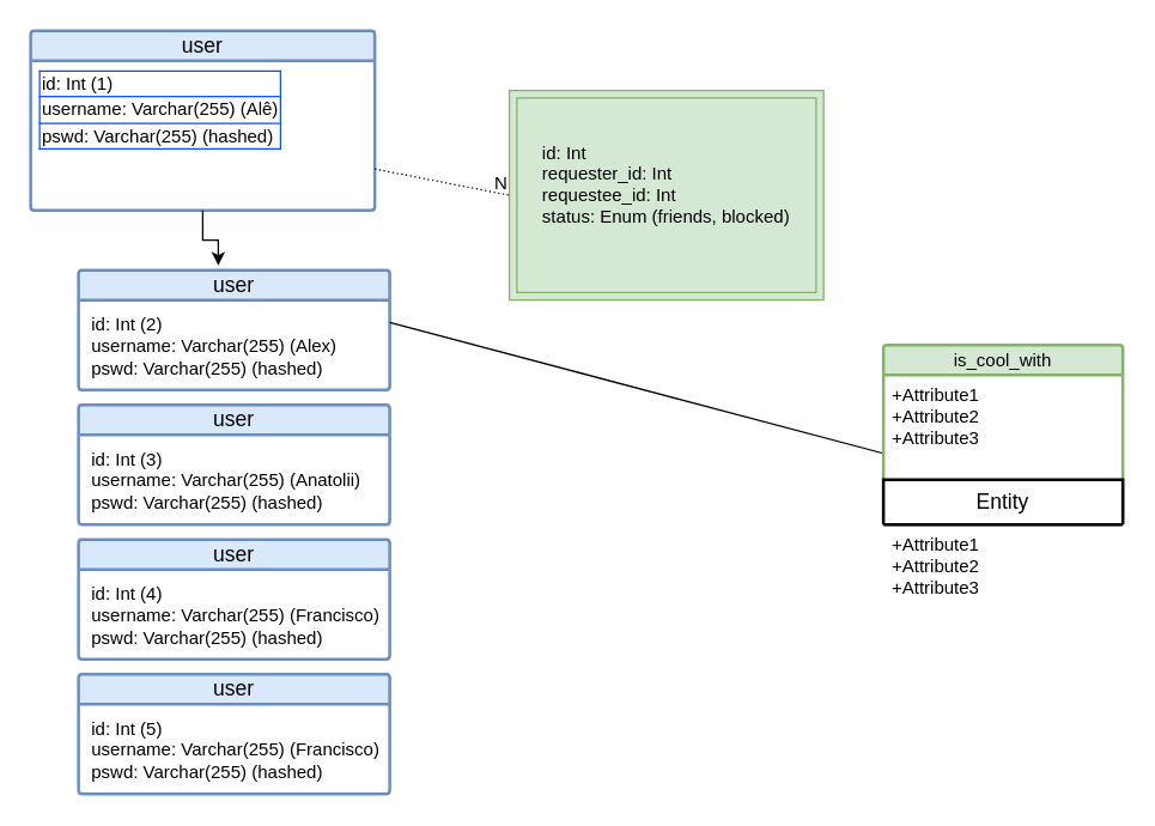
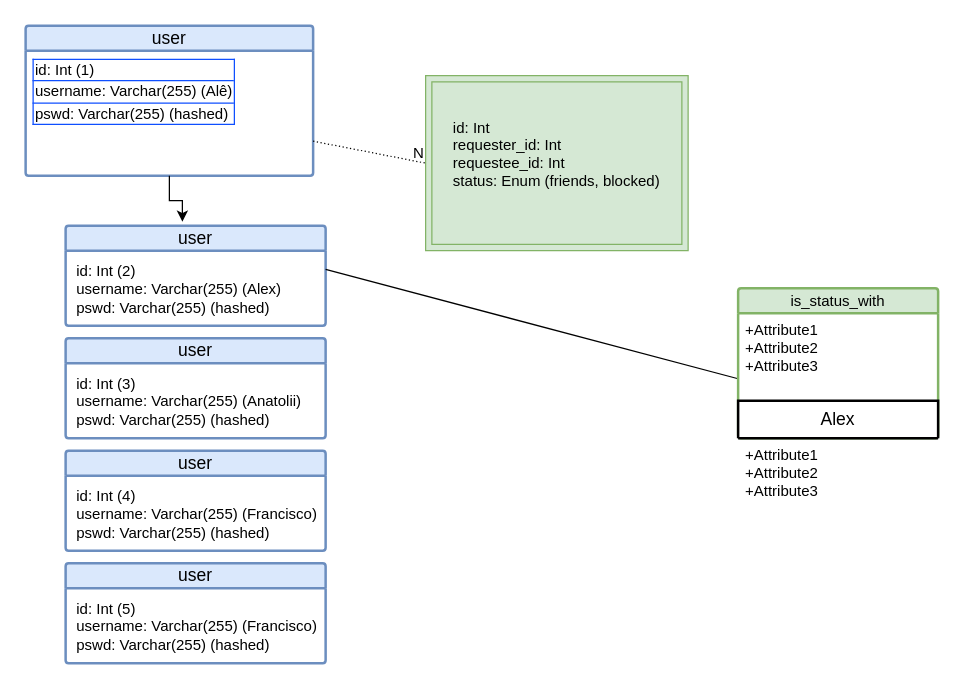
  <mxCell id="0" />
  <mxCell id="1" parent="0" />
  <mxCell id="2" value="user" style="swimlane;childLayout=stackLayout;horizontal=1;startSize=20;horizontalStack=0;rounded=1;fontSize=14;fontStyle=0;strokeWidth=2;resizeParent=0;resizeLast=1;shadow=0;dashed=0;align=center;arcSize=4;whiteSpace=wrap;html=1;fillColor=#dae8fc;strokeColor=#6c8ebf;" vertex="1" parent="1"><mxGeometry x="52" y="180" width="208" height="80" as="geometry"><mxRectangle x="150" y="285" width="80" height="50" as="alternateBounds" /></mxGeometry></mxCell>
  <mxCell id="3" value="&lt;table&gt;&lt;tbody&gt;&lt;tr&gt;&lt;td&gt;id: Int (2)&lt;br&gt;username: Varchar(255) (Alex)&lt;br&gt;pswd: Varchar(255) (hashed)&lt;br&gt;&lt;/td&gt;&lt;/tr&gt;&lt;/tbody&gt;&lt;/table&gt;" style="align=left;strokeColor=none;fillColor=none;spacingLeft=4;fontSize=12;verticalAlign=top;resizable=0;rotatable=0;part=1;html=1;" vertex="1" parent="2"><mxGeometry y="20" width="208" height="60" as="geometry" /></mxCell>
  <mxCell id="4" value="user" style="swimlane;childLayout=stackLayout;horizontal=1;startSize=20;horizontalStack=0;rounded=1;fontSize=14;fontStyle=0;strokeWidth=2;resizeParent=0;resizeLast=1;shadow=0;dashed=0;align=center;arcSize=4;whiteSpace=wrap;html=1;fillColor=#dae8fc;strokeColor=#6c8ebf;" vertex="1" parent="1"><mxGeometry x="52" y="270" width="208" height="80" as="geometry"><mxRectangle x="150" y="285" width="80" height="50" as="alternateBounds" /></mxGeometry></mxCell>
  <mxCell id="5" value="&lt;table&gt;&lt;tbody&gt;&lt;tr&gt;&lt;td&gt;id: Int (3)&lt;br&gt;username: Varchar(255) (Anatolii)&lt;br&gt;pswd: Varchar(255) (hashed)&lt;br&gt;&lt;/td&gt;&lt;/tr&gt;&lt;/tbody&gt;&lt;/table&gt;" style="align=left;strokeColor=none;fillColor=none;spacingLeft=4;fontSize=12;verticalAlign=top;resizable=0;rotatable=0;part=1;html=1;" vertex="1" parent="4"><mxGeometry y="20" width="208" height="60" as="geometry" /></mxCell>
  <mxCell id="6" value="user" style="swimlane;childLayout=stackLayout;horizontal=1;startSize=20;horizontalStack=0;rounded=1;fontSize=14;fontStyle=0;strokeWidth=2;resizeParent=0;resizeLast=1;shadow=0;dashed=0;align=center;arcSize=4;whiteSpace=wrap;html=1;fillColor=#dae8fc;strokeColor=#6c8ebf;" vertex="1" parent="1"><mxGeometry x="52" y="360" width="208" height="80" as="geometry"><mxRectangle x="150" y="285" width="80" height="50" as="alternateBounds" /></mxGeometry></mxCell>
  <mxCell id="7" value="&lt;table&gt;&lt;tbody&gt;&lt;tr&gt;&lt;td&gt;id: Int (4)&lt;br&gt;username: Varchar(255) (Francisco)&lt;br&gt;pswd: Varchar(255) (hashed)&lt;br&gt;&lt;/td&gt;&lt;/tr&gt;&lt;/tbody&gt;&lt;/table&gt;" style="align=left;strokeColor=none;fillColor=none;spacingLeft=4;fontSize=12;verticalAlign=top;resizable=0;rotatable=0;part=1;html=1;" vertex="1" parent="6"><mxGeometry y="20" width="208" height="60" as="geometry" /></mxCell>
  <mxCell id="8" value="user" style="swimlane;childLayout=stackLayout;horizontal=1;startSize=20;horizontalStack=0;rounded=1;fontSize=14;fontStyle=0;strokeWidth=2;resizeParent=0;resizeLast=1;shadow=0;dashed=0;align=center;arcSize=4;whiteSpace=wrap;html=1;fillColor=#dae8fc;strokeColor=#6c8ebf;" vertex="1" parent="1"><mxGeometry x="52" y="450" width="208" height="80" as="geometry"><mxRectangle x="150" y="285" width="80" height="50" as="alternateBounds" /></mxGeometry></mxCell>
  <mxCell id="9" value="&lt;table&gt;&lt;tbody&gt;&lt;tr&gt;&lt;td&gt;id: Int (5)&lt;br&gt;username: Varchar(255) (Francisco)&lt;br&gt;pswd: Varchar(255) (hashed)&lt;br&gt;&lt;/td&gt;&lt;/tr&gt;&lt;/tbody&gt;&lt;/table&gt;" style="align=left;strokeColor=none;fillColor=none;spacingLeft=4;fontSize=12;verticalAlign=top;resizable=0;rotatable=0;part=1;html=1;" vertex="1" parent="8"><mxGeometry y="20" width="208" height="60" as="geometry" /></mxCell>
  <mxCell id="10" value="user" style="swimlane;childLayout=stackLayout;horizontal=1;startSize=20;horizontalStack=0;rounded=1;fontSize=14;fontStyle=0;strokeWidth=2;resizeParent=0;resizeLast=1;shadow=0;dashed=0;align=center;arcSize=4;whiteSpace=wrap;html=1;fillColor=#dae8fc;strokeColor=#6c8ebf;" vertex="1" parent="1"><mxGeometry x="20" y="20" width="230" height="120" as="geometry"><mxRectangle x="150" y="285" width="80" height="50" as="alternateBounds" /></mxGeometry></mxCell>
  <mxCell id="11" value="&lt;table style=&quot;border: 1px solid rgb(15, 79, 255); border-collapse: collapse;&quot; border=&quot;1&quot;&gt;&lt;tbody&gt;&lt;tr&gt;&lt;td&gt;id: Int (1)&lt;br&gt;&lt;/td&gt;&lt;/tr&gt;&lt;tr&gt;&lt;td&gt;username: Varchar(255) (Alê)&lt;br&gt;&lt;/td&gt;&lt;/tr&gt;&lt;tr&gt;&lt;td&gt;pswd: Varchar(255) (hashed)&lt;br&gt;&lt;/td&gt;&lt;/tr&gt;&lt;/tbody&gt;&lt;/table&gt;" style="align=left;strokeColor=none;fillColor=none;spacingLeft=4;fontSize=12;verticalAlign=top;resizable=0;rotatable=0;part=1;html=1;" vertex="1" parent="10"><mxGeometry y="20" width="230" height="100" as="geometry" /></mxCell>
  <mxCell id="12" value="&lt;div&gt;&lt;div&gt;&lt;div style=&quot;text-align: left;&quot;&gt;id: Int&lt;/div&gt;&lt;div style=&quot;text-align: left;&quot;&gt;requester_id: Int&lt;/div&gt;&lt;div style=&quot;text-align: left;&quot;&gt;requestee_id: Int&lt;/div&gt;&lt;div style=&quot;text-align: left;&quot;&gt;status: Enum (friends, blocked)&lt;/div&gt;&lt;/div&gt;&lt;div style=&quot;text-align: left;&quot;&gt;&lt;br&gt;&lt;/div&gt;&lt;/div&gt;" style="shape=ext;margin=3;double=1;whiteSpace=wrap;html=1;align=center;fillColor=#d5e8d4;strokeColor=#82b366;" vertex="1" parent="1"><mxGeometry x="340" y="60" width="210" height="140" as="geometry" /></mxCell>
  <mxCell id="13" value="" style="endArrow=none;html=1;rounded=0;dashed=1;dashPattern=1 2;entryX=0;entryY=0.5;entryDx=0;entryDy=0;" edge="1" parent="1" source="11" target="12"><mxGeometry relative="1" as="geometry"><mxPoint x="310" y="150" as="sourcePoint" /><mxPoint x="490" y="280" as="targetPoint" /></mxGeometry></mxCell>
  <mxCell id="14" value="N" style="resizable=0;html=1;whiteSpace=wrap;align=right;verticalAlign=bottom;" connectable="0" vertex="1" parent="13"><mxGeometry x="1" relative="1" as="geometry" /></mxCell>
  <mxCell id="15" value="" style="endArrow=none;html=1;rounded=0;exitX=0;exitY=0.75;exitDx=0;exitDy=0;entryX=1;entryY=0.25;entryDx=0;entryDy=0;" edge="1" parent="1" source="17" target="3"><mxGeometry relative="1" as="geometry"><mxPoint x="310" y="220" as="sourcePoint" /><mxPoint x="470" y="220" as="targetPoint" /></mxGeometry></mxCell>
- <mxCell id="16" value="&lt;span style=&quot;font-size: 12px;&quot;&gt;is_cool_with&lt;/span&gt;" style="swimlane;childLayout=stackLayout;horizontal=1;startSize=20;horizontalStack=0;rounded=1;fontSize=14;fontStyle=0;strokeWidth=2;resizeParent=0;resizeLast=1;shadow=0;dashed=0;align=center;arcSize=4;whiteSpace=wrap;html=1;glass=0;fillColor=#d5e8d4;strokeColor=#82b366;" vertex="1" parent="1"><mxGeometry x="590" y="230" width="160" height="120" as="geometry" /></mxCell>
+ <mxCell id="16" value="&lt;span style=&quot;font-size: 12px;&quot;&gt;is_status_with&lt;/span&gt;" style="swimlane;childLayout=stackLayout;horizontal=1;startSize=20;horizontalStack=0;rounded=1;fontSize=14;fontStyle=0;strokeWidth=2;resizeParent=0;resizeLast=1;shadow=0;dashed=0;align=center;arcSize=4;whiteSpace=wrap;html=1;glass=0;fillColor=#d5e8d4;strokeColor=#82b366;" vertex="1" parent="1"><mxGeometry x="590" y="230" width="160" height="120" as="geometry" /></mxCell>
  <mxCell id="17" value="+Attribute1&#10;+Attribute2&#10;+Attribute3" style="align=left;strokeColor=none;fillColor=none;spacingLeft=4;fontSize=12;verticalAlign=top;resizable=0;rotatable=0;part=1;html=1;" vertex="1" parent="16"><mxGeometry y="20" width="160" height="70" as="geometry" /></mxCell>
- <mxCell id="18" value="Entity" style="swimlane;childLayout=stackLayout;horizontal=1;startSize=50;horizontalStack=0;rounded=1;fontSize=14;fontStyle=0;strokeWidth=2;resizeParent=0;resizeLast=1;shadow=0;dashed=0;align=center;arcSize=4;whiteSpace=wrap;html=1;glass=0;" vertex="1" parent="16"><mxGeometry y="90" width="160" height="30" as="geometry" /></mxCell>
+ <mxCell id="18" value="Alex" style="swimlane;childLayout=stackLayout;horizontal=1;startSize=50;horizontalStack=0;rounded=1;fontSize=14;fontStyle=0;strokeWidth=2;resizeParent=0;resizeLast=1;shadow=0;dashed=0;align=center;arcSize=4;whiteSpace=wrap;html=1;glass=0;" vertex="1" parent="16"><mxGeometry y="90" width="160" height="30" as="geometry" /></mxCell>
  <mxCell id="19" value="+Attribute1&#10;+Attribute2&#10;+Attribute3" style="align=left;strokeColor=none;fillColor=none;spacingLeft=4;fontSize=12;verticalAlign=top;resizable=0;rotatable=0;part=1;html=1;" vertex="1" parent="18"><mxGeometry y="30" width="160" as="geometry" /></mxCell>
  <mxCell id="20" style="edgeStyle=orthogonalEdgeStyle;rounded=0;orthogonalLoop=1;jettySize=auto;html=1;entryX=0.449;entryY=-0.039;entryDx=0;entryDy=0;entryPerimeter=0;" edge="1" parent="1" source="11" target="2"><mxGeometry relative="1" as="geometry" /></mxCell>
